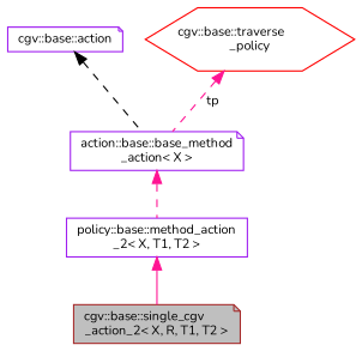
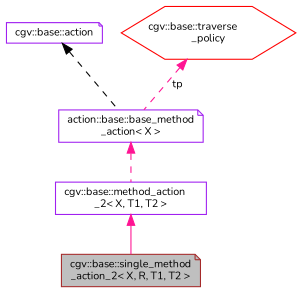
  digraph {
    fontname=Nunito
    node [color=purple fontname=Nunito fontsize=10 shape=note]
    edge [color=deeppink dir=back fontname=Nunito fontsize=10 labelfontname=Helvetica labelfontsize=10 style=dashed]
-   n1 [color=brown fillcolor=grey75 fontcolor=black height=0.2 label="cgv::base::single_cgv\l_action_2\< X, R, T1, T2 \>" style=filled width=0.4]
-   n2 [height=0.2 label="policy::base::method_action\l_2\< X, T1, T2 \>" shape=box width=0.4]
+   n1 [color=brown fillcolor=grey75 fontcolor=black height=0.2 label="cgv::base::single_method\l_action_2\< X, R, T1, T2 \>" style=filled width=0.4]
+   n2 [height=0.2 label="cgv::base::method_action\l_2\< X, T1, T2 \>" shape=box width=0.4]
    n3 [height=0.2 label="action::base::base_method\l_action\< X \>" width=0.4]
    n4 [height=0.2 label="cgv::base::action" width=0.4]
    n5 [color=red height=0.2 label="cgv::base::traverse\l_policy" shape=hexagon width=0.4]
    n2 -> n1 [style=solid]
    n3 -> n2
    n4 -> n3 [color=black]
    n5 -> n3 [label=" tp"]
  }
